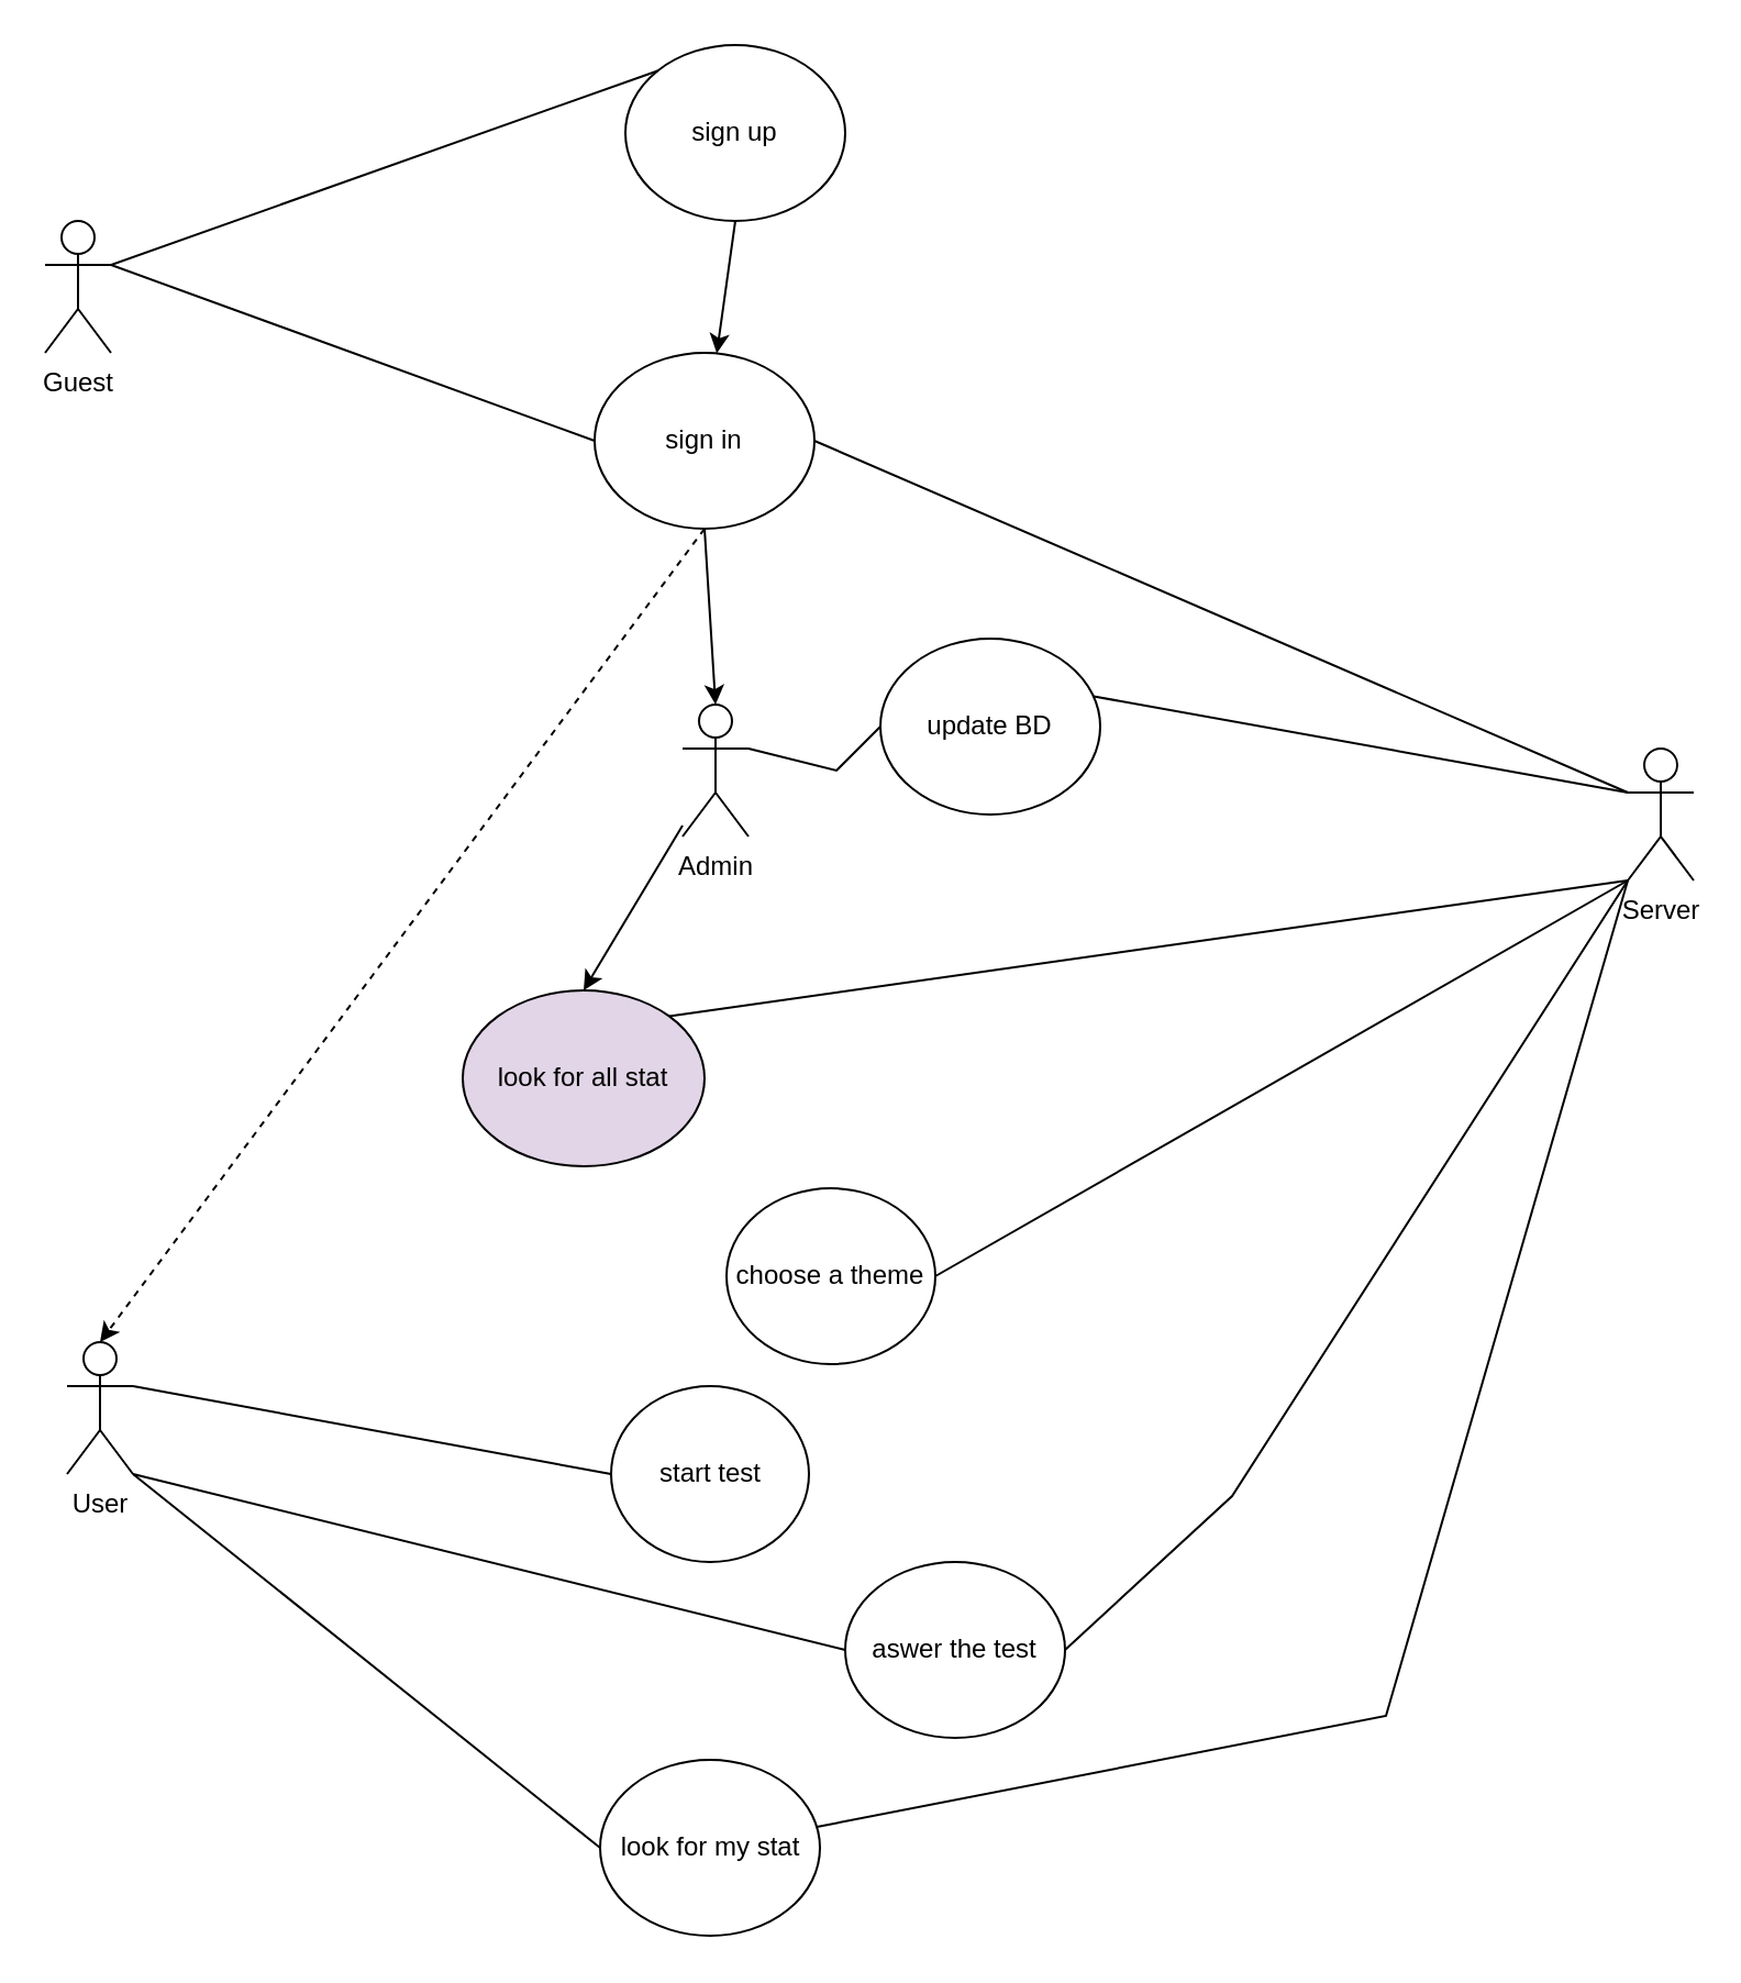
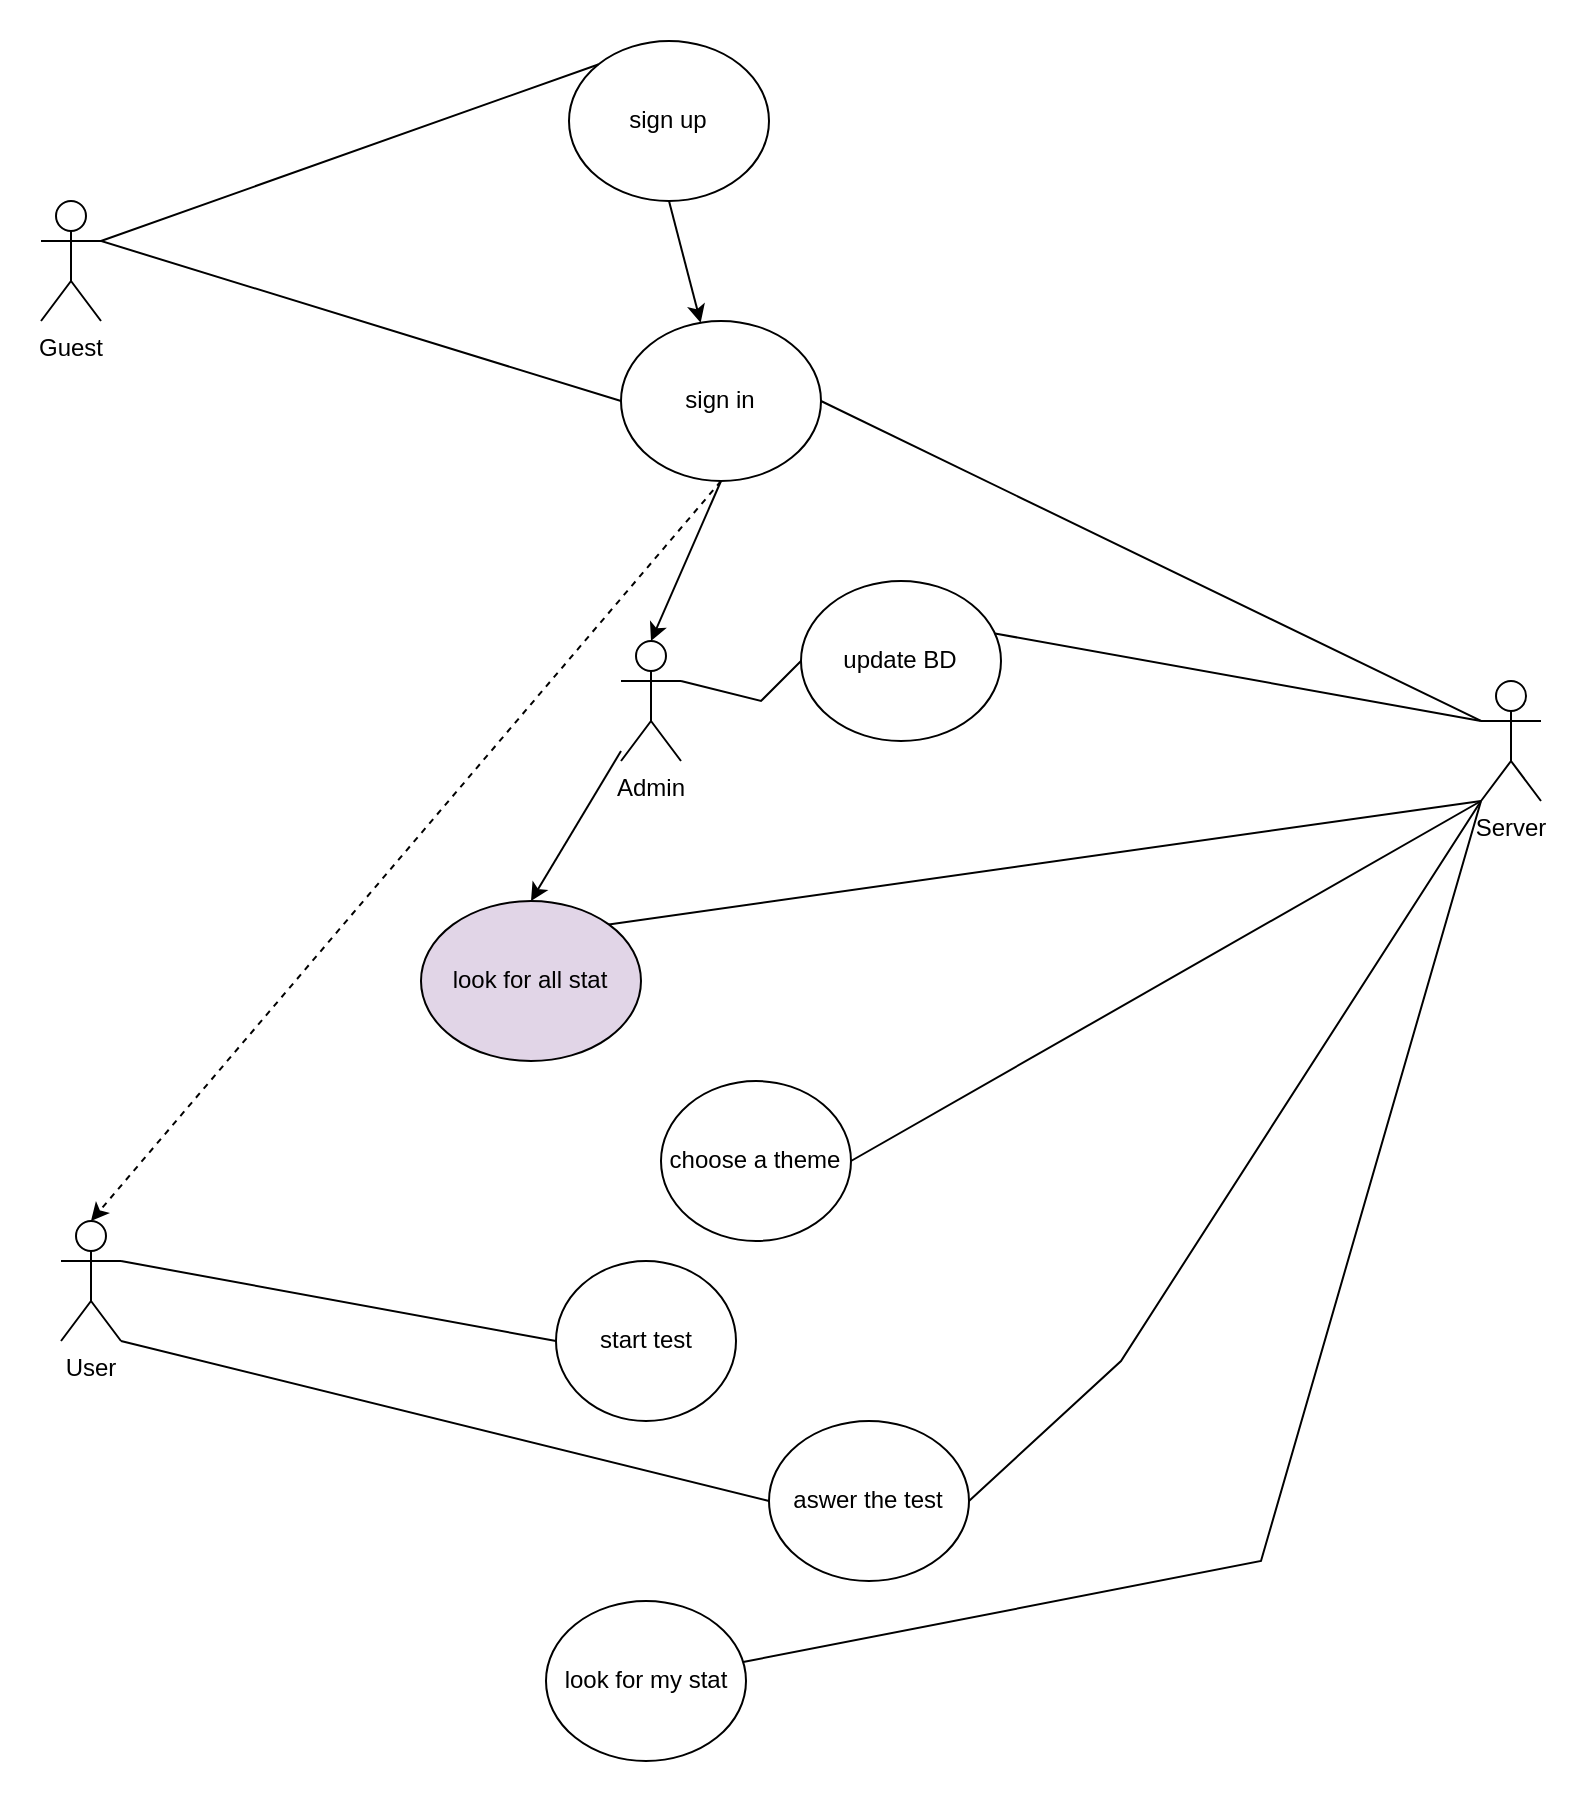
  <mxCell id="0" />
  <mxCell id="1" parent="0" />
  <mxCell id="2" value="User" style="shape=umlActor;verticalLabelPosition=bottom;verticalAlign=top;html=1;outlineConnect=0;" vertex="1" parent="1"><mxGeometry x="30" y="610" width="30" height="60" as="geometry" /></mxCell>
  <mxCell id="3" value="Guest" style="shape=umlActor;verticalLabelPosition=bottom;verticalAlign=top;html=1;outlineConnect=0;" vertex="1" parent="1"><mxGeometry x="20" y="100" width="30" height="60" as="geometry" /></mxCell>
  <mxCell id="4" value="Server" style="shape=umlActor;verticalLabelPosition=bottom;verticalAlign=top;html=1;outlineConnect=0;" vertex="1" parent="1"><mxGeometry x="740" y="340" width="30" height="60" as="geometry" /></mxCell>
  <mxCell id="5" value="Admin" style="shape=umlActor;verticalLabelPosition=bottom;verticalAlign=top;html=1;outlineConnect=0;" vertex="1" parent="1"><mxGeometry x="310" y="320" width="30" height="60" as="geometry" /></mxCell>
  <mxCell id="6" value="sign up" style="ellipse;whiteSpace=wrap;html=1;" vertex="1" parent="1"><mxGeometry x="284" y="20" width="100" height="80" as="geometry" /></mxCell>
- <mxCell id="7" value="sign in" style="ellipse;whiteSpace=wrap;html=1;" vertex="1" parent="1"><mxGeometry x="270" y="160" width="100" height="80" as="geometry" /></mxCell>
+ <mxCell id="7" value="sign in" style="ellipse;whiteSpace=wrap;html=1;" vertex="1" parent="1"><mxGeometry x="310" y="160" width="100" height="80" as="geometry" /></mxCell>
  <mxCell id="8" value="update BD" style="ellipse;whiteSpace=wrap;html=1;" vertex="1" parent="1"><mxGeometry x="400" y="290" width="100" height="80" as="geometry" /></mxCell>
  <mxCell id="9" value="look for all stat" style="ellipse;whiteSpace=wrap;html=1;fillColor=#e1d5e7;" vertex="1" parent="1"><mxGeometry x="210" y="450" width="110" height="80" as="geometry" /></mxCell>
  <mxCell id="10" value="look for my stat" style="ellipse;whiteSpace=wrap;html=1;" vertex="1" parent="1"><mxGeometry x="272.5" y="800" width="100" height="80" as="geometry" /></mxCell>
  <mxCell id="11" value="" style="endArrow=none;html=1;rounded=0;entryX=0;entryY=0;entryDx=0;entryDy=0;exitX=0;exitY=0.5;exitDx=0;exitDy=0;" edge="1" parent="1" source="7" target="6"><mxGeometry width="50" height="50" relative="1" as="geometry"><mxPoint x="380" y="550" as="sourcePoint" /><mxPoint x="290" y="180" as="targetPoint" /><Array as="points"><mxPoint x="50" y="120" /></Array></mxGeometry></mxCell>
  <mxCell id="12" value="" style="endArrow=classic;html=1;rounded=0;strokeColor=default;dashed=1;entryX=0.5;entryY=0;entryDx=0;entryDy=0;entryPerimeter=0;exitX=0.5;exitY=1;exitDx=0;exitDy=0;" edge="1" parent="1" source="7" target="2"><mxGeometry width="50" height="50" relative="1" as="geometry"><mxPoint x="140" y="430" as="sourcePoint" /><mxPoint x="190" y="380" as="targetPoint" /></mxGeometry></mxCell>
  <mxCell id="13" value="" style="endArrow=classic;html=1;rounded=0;dashed=0;entryX=0.5;entryY=0;entryDx=0;entryDy=0;entryPerimeter=0;exitX=0.5;exitY=1;exitDx=0;exitDy=0;" edge="1" parent="1" source="7" target="5"><mxGeometry width="50" height="50" relative="1" as="geometry"><mxPoint x="330" y="270" as="sourcePoint" /><mxPoint x="430" y="350" as="targetPoint" /></mxGeometry></mxCell>
  <mxCell id="14" value="" style="endArrow=none;html=1;rounded=0;exitX=1;exitY=0.333;exitDx=0;exitDy=0;exitPerimeter=0;entryX=0;entryY=0.5;entryDx=0;entryDy=0;" edge="1" parent="1" source="5" target="8"><mxGeometry width="50" height="50" relative="1" as="geometry"><mxPoint x="380" y="400" as="sourcePoint" /><mxPoint x="430" y="350" as="targetPoint" /><Array as="points"><mxPoint x="380" y="350" /></Array></mxGeometry></mxCell>
  <mxCell id="15" value="" style="endArrow=none;html=1;rounded=0;entryX=0.97;entryY=0.328;entryDx=0;entryDy=0;entryPerimeter=0;exitX=0;exitY=0.333;exitDx=0;exitDy=0;exitPerimeter=0;" edge="1" parent="1" source="4" target="8"><mxGeometry width="50" height="50" relative="1" as="geometry"><mxPoint x="710" y="260" as="sourcePoint" /><mxPoint x="430" y="350" as="targetPoint" /></mxGeometry></mxCell>
  <mxCell id="16" value="" style="endArrow=classic;html=1;rounded=0;entryX=0.5;entryY=0;entryDx=0;entryDy=0;" edge="1" parent="1" source="5" target="9"><mxGeometry width="50" height="50" relative="1" as="geometry"><mxPoint x="270" y="530" as="sourcePoint" /><mxPoint x="320" y="410" as="targetPoint" /></mxGeometry></mxCell>
- <mxCell id="17" value="" style="endArrow=none;html=1;rounded=0;entryX=0;entryY=0.5;entryDx=0;entryDy=0;exitX=1;exitY=1;exitDx=0;exitDy=0;exitPerimeter=0;" edge="1" parent="1" source="2" target="10"><mxGeometry width="50" height="50" relative="1" as="geometry"><mxPoint x="80" y="640" as="sourcePoint" /><mxPoint x="160" y="665" as="targetPoint" /></mxGeometry></mxCell>
  <mxCell id="18" value="" style="endArrow=none;html=1;rounded=0;exitX=1;exitY=0;exitDx=0;exitDy=0;entryX=0;entryY=1;entryDx=0;entryDy=0;entryPerimeter=0;" edge="1" parent="1" source="9" target="4"><mxGeometry width="50" height="50" relative="1" as="geometry"><mxPoint x="380" y="430" as="sourcePoint" /><mxPoint x="430" y="380" as="targetPoint" /></mxGeometry></mxCell>
  <mxCell id="19" value="" style="endArrow=none;html=1;rounded=0;entryX=0;entryY=1;entryDx=0;entryDy=0;entryPerimeter=0;" edge="1" parent="1" source="10" target="4"><mxGeometry width="50" height="50" relative="1" as="geometry"><mxPoint x="380" y="430" as="sourcePoint" /><mxPoint x="730" y="210" as="targetPoint" /><Array as="points"><mxPoint x="630" y="780" /></Array></mxGeometry></mxCell>
  <mxCell id="20" value="" style="endArrow=none;html=1;rounded=0;entryX=1;entryY=0.5;entryDx=0;entryDy=0;exitX=0;exitY=0.333;exitDx=0;exitDy=0;exitPerimeter=0;" edge="1" parent="1" source="4" target="7"><mxGeometry width="50" height="50" relative="1" as="geometry"><mxPoint x="380" y="430" as="sourcePoint" /><mxPoint x="430" y="380" as="targetPoint" /></mxGeometry></mxCell>
  <mxCell id="21" value="choose a theme" style="ellipse;whiteSpace=wrap;html=1;" vertex="1" parent="1"><mxGeometry x="330" y="540" width="95" height="80" as="geometry" /></mxCell>
  <mxCell id="22" value="start test" style="ellipse;whiteSpace=wrap;html=1;" vertex="1" parent="1"><mxGeometry x="277.5" y="630" width="90" height="80" as="geometry" /></mxCell>
  <mxCell id="23" value="" style="endArrow=classic;html=1;rounded=0;exitX=0.5;exitY=1;exitDx=0;exitDy=0;" edge="1" parent="1" source="6" target="7"><mxGeometry width="50" height="50" relative="1" as="geometry"><mxPoint x="420" y="470" as="sourcePoint" /><mxPoint x="470" y="420" as="targetPoint" /></mxGeometry></mxCell>
  <mxCell id="24" value="" style="endArrow=none;html=1;rounded=0;exitX=1;exitY=0.5;exitDx=0;exitDy=0;entryX=0;entryY=1;entryDx=0;entryDy=0;entryPerimeter=0;" edge="1" parent="1" source="21" target="4"><mxGeometry width="50" height="50" relative="1" as="geometry"><mxPoint x="310" y="550" as="sourcePoint" /><mxPoint x="360" y="500" as="targetPoint" /></mxGeometry></mxCell>
  <mxCell id="25" value="" style="endArrow=none;html=1;rounded=0;entryX=0;entryY=0.5;entryDx=0;entryDy=0;" edge="1" parent="1" target="22"><mxGeometry width="50" height="50" relative="1" as="geometry"><mxPoint x="60" y="630" as="sourcePoint" /><mxPoint x="360" y="500" as="targetPoint" /></mxGeometry></mxCell>
  <mxCell id="26" value="aswer the test" style="ellipse;whiteSpace=wrap;html=1;" vertex="1" parent="1"><mxGeometry x="384" y="710" width="100" height="80" as="geometry" /></mxCell>
  <mxCell id="27" value="" style="endArrow=none;html=1;rounded=0;entryX=0;entryY=0.5;entryDx=0;entryDy=0;exitX=1;exitY=1;exitDx=0;exitDy=0;exitPerimeter=0;" edge="1" parent="1" source="2" target="26"><mxGeometry width="50" height="50" relative="1" as="geometry"><mxPoint x="130" y="710" as="sourcePoint" /><mxPoint x="180" y="660" as="targetPoint" /></mxGeometry></mxCell>
  <mxCell id="28" value="" style="endArrow=none;html=1;rounded=0;entryX=0;entryY=1;entryDx=0;entryDy=0;entryPerimeter=0;exitX=1;exitY=0.5;exitDx=0;exitDy=0;" edge="1" parent="1" source="26" target="4"><mxGeometry width="50" height="50" relative="1" as="geometry"><mxPoint x="310" y="550" as="sourcePoint" /><mxPoint x="360" y="500" as="targetPoint" /><Array as="points"><mxPoint x="560" y="680" /></Array></mxGeometry></mxCell>
